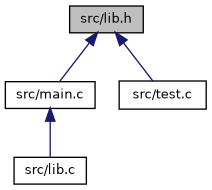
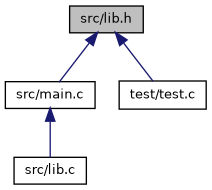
  digraph {
    node [color=black fillcolor=white fontname=Helvetica fontsize=10 shape=record style=filled]
    edge [color=midnightblue dir=back fontname=Helvetica fontsize=10 labelfontname=Helvetica labelfontsize=10 style=solid]
    n1 [fillcolor=grey75 fontcolor=black height=0.2 label="src/lib.h" width=0.4]
    n2 [height=0.2 label="src/main.c" width=0.4]
-   n3 [height=0.2 label="src/test.c" width=0.4]
+   n3 [height=0.2 label="test/test.c" width=0.4]
    n4 [height=0.2 label="src/lib.c" width=0.4]
    n1 -> n2
    n1 -> n3
    n2 -> n4
  }
